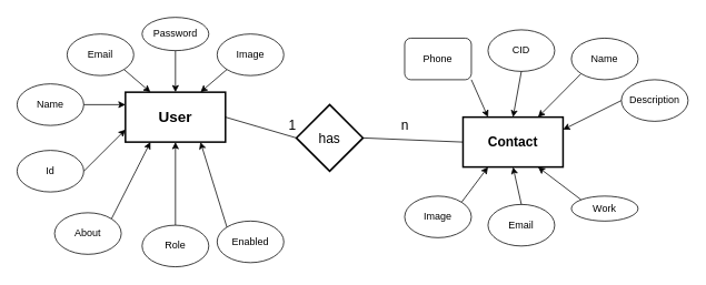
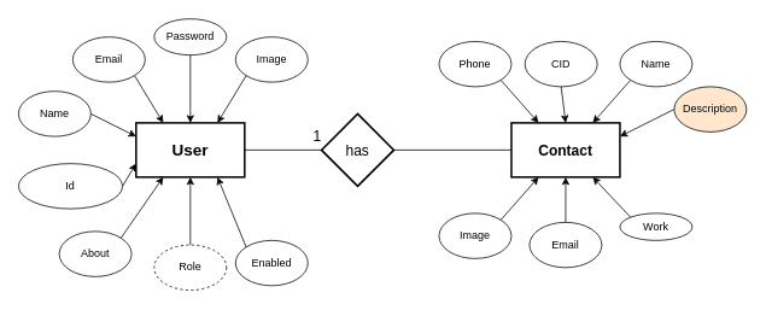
  <mxCell id="0" />
  <mxCell id="1" parent="0" />
- <mxCell id="2" value="&lt;b&gt;&lt;font style=&quot;font-size: 18px;&quot;&gt;User&lt;/font&gt;&lt;/b&gt;" style="rounded=0;whiteSpace=wrap;html=1;strokeWidth=2;" vertex="1" parent="1"><mxGeometry x="150" y="110" width="120" height="60" as="geometry" /></mxCell>
- <mxCell id="3" value="&lt;b&gt;&lt;font style=&quot;font-size: 16px;&quot;&gt;Contact&lt;/font&gt;&lt;/b&gt;" style="rounded=0;whiteSpace=wrap;html=1;strokeWidth=2;" vertex="1" parent="1"><mxGeometry x="555" y="140" width="120" height="60" as="geometry" /></mxCell>
+ <mxCell id="2" value="&lt;b&gt;&lt;font style=&quot;font-size: 18px;&quot;&gt;User&lt;/font&gt;&lt;/b&gt;" style="rounded=0;whiteSpace=wrap;html=1;strokeWidth=2;" vertex="1" parent="1"><mxGeometry x="150" y="135" width="120" height="60" as="geometry" /></mxCell>
+ <mxCell id="3" value="&lt;b&gt;&lt;font style=&quot;font-size: 16px;&quot;&gt;Contact&lt;/font&gt;&lt;/b&gt;" style="rounded=0;whiteSpace=wrap;html=1;strokeWidth=2;" vertex="1" parent="1"><mxGeometry x="565" y="135" width="120" height="60" as="geometry" /></mxCell>
  <mxCell id="4" value="Email" style="ellipse;whiteSpace=wrap;html=1;" vertex="1" parent="1"><mxGeometry x="80" y="40" width="80" height="50" as="geometry" /></mxCell>
- <mxCell id="5" value="Id" style="ellipse;whiteSpace=wrap;html=1;" vertex="1" parent="1"><mxGeometry x="20" y="180" width="80" height="50" as="geometry" /></mxCell>
+ <mxCell id="5" value="Id" style="ellipse;whiteSpace=wrap;html=1;" vertex="1" parent="1"><mxGeometry x="20" y="180" width="115" height="50" as="geometry" /></mxCell>
  <mxCell id="6" value="Name" style="ellipse;whiteSpace=wrap;html=1;" vertex="1" parent="1"><mxGeometry x="20" y="100" width="80" height="50" as="geometry" /></mxCell>
  <mxCell id="7" value="Password" style="ellipse;whiteSpace=wrap;html=1;" vertex="1" parent="1"><mxGeometry x="170" y="20" width="80" height="40" as="geometry" /></mxCell>
  <mxCell id="8" value="Image" style="ellipse;whiteSpace=wrap;html=1;" vertex="1" parent="1"><mxGeometry x="260" y="40" width="80" height="50" as="geometry" /></mxCell>
  <mxCell id="9" value="About" style="ellipse;whiteSpace=wrap;html=1;" vertex="1" parent="1"><mxGeometry x="65" y="255" width="80" height="50" as="geometry" /></mxCell>
  <mxCell id="10" value="Enabled" style="ellipse;whiteSpace=wrap;html=1;" vertex="1" parent="1"><mxGeometry x="260" y="265" width="80" height="50" as="geometry" /></mxCell>
- <mxCell id="11" value="Role" style="ellipse;whiteSpace=wrap;html=1;" vertex="1" parent="1"><mxGeometry x="170" y="270" width="80" height="50" as="geometry" /></mxCell>
+ <mxCell id="11" value="Role" style="ellipse;whiteSpace=wrap;html=1;dashed=1;" vertex="1" parent="1"><mxGeometry x="170" y="270" width="80" height="50" as="geometry" /></mxCell>
  <mxCell id="12" value="" style="endArrow=classic;html=1;rounded=0;fontSize=17;exitX=1;exitY=0.5;exitDx=0;exitDy=0;entryX=0;entryY=0.75;entryDx=0;entryDy=0;" edge="1" parent="1" source="5" target="2"><mxGeometry width="50" height="50" relative="1" as="geometry"><mxPoint x="80" y="170" as="sourcePoint" /><mxPoint x="130" y="120" as="targetPoint" /></mxGeometry></mxCell>
  <mxCell id="13" value="" style="endArrow=classic;html=1;rounded=0;fontSize=17;exitX=1;exitY=0.5;exitDx=0;exitDy=0;entryX=0;entryY=0.25;entryDx=0;entryDy=0;" edge="1" parent="1" source="6" target="2"><mxGeometry width="50" height="50" relative="1" as="geometry"><mxPoint x="140" y="104.5" as="sourcePoint" /><mxPoint x="220" y="104.5" as="targetPoint" /></mxGeometry></mxCell>
  <mxCell id="14" value="" style="endArrow=classic;html=1;rounded=0;fontSize=17;exitX=1;exitY=1;exitDx=0;exitDy=0;entryX=0.25;entryY=0;entryDx=0;entryDy=0;" edge="1" parent="1" source="4" target="2"><mxGeometry width="50" height="50" relative="1" as="geometry"><mxPoint x="118.284" y="132.678" as="sourcePoint" /><mxPoint x="180" y="130" as="targetPoint" /></mxGeometry></mxCell>
  <mxCell id="15" value="" style="endArrow=classic;html=1;rounded=0;fontSize=17;exitX=0.5;exitY=1;exitDx=0;exitDy=0;entryX=0.5;entryY=0;entryDx=0;entryDy=0;" edge="1" parent="1" source="7" target="2"><mxGeometry width="50" height="50" relative="1" as="geometry"><mxPoint x="80" y="175" as="sourcePoint" /><mxPoint x="160" y="175" as="targetPoint" /></mxGeometry></mxCell>
  <mxCell id="16" value="" style="endArrow=classic;html=1;rounded=0;fontSize=17;exitX=0;exitY=1;exitDx=0;exitDy=0;entryX=0.75;entryY=0;entryDx=0;entryDy=0;" edge="1" parent="1" source="8" target="2"><mxGeometry width="50" height="50" relative="1" as="geometry"><mxPoint x="90" y="185" as="sourcePoint" /><mxPoint x="170" y="185" as="targetPoint" /></mxGeometry></mxCell>
  <mxCell id="17" value="" style="endArrow=classic;html=1;rounded=0;fontSize=17;exitX=1;exitY=0;exitDx=0;exitDy=0;entryX=0.25;entryY=1;entryDx=0;entryDy=0;" edge="1" parent="1" source="9" target="2"><mxGeometry width="50" height="50" relative="1" as="geometry"><mxPoint x="100" y="195" as="sourcePoint" /><mxPoint x="180" y="195" as="targetPoint" /></mxGeometry></mxCell>
  <mxCell id="18" value="" style="endArrow=classic;html=1;rounded=0;fontSize=17;exitX=0.5;exitY=0;exitDx=0;exitDy=0;entryX=0.5;entryY=1;entryDx=0;entryDy=0;" edge="1" parent="1" source="11" target="2"><mxGeometry width="50" height="50" relative="1" as="geometry"><mxPoint x="110" y="205" as="sourcePoint" /><mxPoint x="190" y="205" as="targetPoint" /></mxGeometry></mxCell>
  <mxCell id="19" value="" style="endArrow=classic;html=1;rounded=0;fontSize=17;exitX=0;exitY=0;exitDx=0;exitDy=0;entryX=0.75;entryY=1;entryDx=0;entryDy=0;" edge="1" parent="1" source="10" target="2"><mxGeometry width="50" height="50" relative="1" as="geometry"><mxPoint x="120" y="215" as="sourcePoint" /><mxPoint x="200" y="215" as="targetPoint" /></mxGeometry></mxCell>
- <mxCell id="20" value="CID" style="ellipse;whiteSpace=wrap;html=1;" vertex="1" parent="1"><mxGeometry x="585" y="35" width="80" height="50" as="geometry" /></mxCell>
+ <mxCell id="20" value="CID" style="ellipse;whiteSpace=wrap;html=1;" vertex="1" parent="1"><mxGeometry x="580" y="45" width="80" height="50" as="geometry" /></mxCell>
  <mxCell id="21" value="Email" style="ellipse;whiteSpace=wrap;html=1;" vertex="1" parent="1"><mxGeometry x="585" y="245" width="80" height="50" as="geometry" /></mxCell>
- <mxCell id="22" value="Description" style="ellipse;whiteSpace=wrap;html=1;" vertex="1" parent="1"><mxGeometry x="745" y="95" width="80" height="50" as="geometry" /></mxCell>
+ <mxCell id="22" value="Description" style="ellipse;whiteSpace=wrap;html=1;fillColor=#ffe6cc;" vertex="1" parent="1"><mxGeometry x="745" y="95" width="80" height="50" as="geometry" /></mxCell>
  <mxCell id="23" value="Name" style="ellipse;whiteSpace=wrap;html=1;" vertex="1" parent="1"><mxGeometry x="685" y="45" width="80" height="50" as="geometry" /></mxCell>
  <mxCell id="24" value="Work" style="ellipse;whiteSpace=wrap;html=1;" vertex="1" parent="1"><mxGeometry x="685" y="235" width="80" height="30" as="geometry" /></mxCell>
  <mxCell id="25" value="Image" style="ellipse;whiteSpace=wrap;html=1;" vertex="1" parent="1"><mxGeometry x="485" y="235" width="80" height="50" as="geometry" /></mxCell>
- <mxCell id="26" value="Phone" style="whiteSpace=wrap;html=1;rounded=1;" vertex="1" parent="1"><mxGeometry x="485" y="45" width="80" height="50" as="geometry" /></mxCell>
+ <mxCell id="26" value="Phone" style="ellipse;whiteSpace=wrap;html=1;" vertex="1" parent="1"><mxGeometry x="485" y="45" width="80" height="50" as="geometry" /></mxCell>
  <mxCell id="27" value="" style="endArrow=classic;html=1;rounded=0;fontSize=16;exitX=1;exitY=0;exitDx=0;exitDy=0;entryX=0.25;entryY=1;entryDx=0;entryDy=0;" edge="1" parent="1" source="25" target="3"><mxGeometry width="50" height="50" relative="1" as="geometry"><mxPoint x="585" y="215" as="sourcePoint" /><mxPoint x="635" y="165" as="targetPoint" /></mxGeometry></mxCell>
  <mxCell id="28" value="" style="endArrow=classic;html=1;rounded=0;fontSize=16;exitX=0.5;exitY=0;exitDx=0;exitDy=0;entryX=0.5;entryY=1;entryDx=0;entryDy=0;" edge="1" parent="1" source="21" target="3"><mxGeometry width="50" height="50" relative="1" as="geometry"><mxPoint x="563.284" y="252.322" as="sourcePoint" /><mxPoint x="605" y="205" as="targetPoint" /></mxGeometry></mxCell>
  <mxCell id="29" value="" style="endArrow=classic;html=1;rounded=0;fontSize=16;exitX=0;exitY=0;exitDx=0;exitDy=0;entryX=0.75;entryY=1;entryDx=0;entryDy=0;" edge="1" parent="1" source="24" target="3"><mxGeometry width="50" height="50" relative="1" as="geometry"><mxPoint x="573.284" y="262.322" as="sourcePoint" /><mxPoint x="615" y="215" as="targetPoint" /></mxGeometry></mxCell>
  <mxCell id="30" value="" style="endArrow=classic;html=1;rounded=0;fontSize=16;exitX=0;exitY=0.5;exitDx=0;exitDy=0;entryX=1;entryY=0.25;entryDx=0;entryDy=0;" edge="1" parent="1" source="22" target="3"><mxGeometry width="50" height="50" relative="1" as="geometry"><mxPoint x="726.716" y="162.322" as="sourcePoint" /><mxPoint x="685" y="115" as="targetPoint" /></mxGeometry></mxCell>
  <mxCell id="31" value="" style="endArrow=classic;html=1;rounded=0;fontSize=16;exitX=0;exitY=1;exitDx=0;exitDy=0;entryX=0.75;entryY=0;entryDx=0;entryDy=0;" edge="1" parent="1" source="23" target="3"><mxGeometry width="50" height="50" relative="1" as="geometry"><mxPoint x="725" y="100" as="sourcePoint" /><mxPoint x="665" y="130" as="targetPoint" /></mxGeometry></mxCell>
  <mxCell id="32" value="" style="endArrow=classic;html=1;rounded=0;fontSize=16;exitX=0.5;exitY=1;exitDx=0;exitDy=0;entryX=0.5;entryY=0;entryDx=0;entryDy=0;" edge="1" parent="1" source="20" target="3"><mxGeometry width="50" height="50" relative="1" as="geometry"><mxPoint x="605" y="145" as="sourcePoint" /><mxPoint x="605" y="95" as="targetPoint" /></mxGeometry></mxCell>
  <mxCell id="33" value="" style="endArrow=classic;html=1;rounded=0;fontSize=16;exitX=1;exitY=1;exitDx=0;exitDy=0;entryX=0.25;entryY=0;entryDx=0;entryDy=0;" edge="1" parent="1" source="26" target="3"><mxGeometry width="50" height="50" relative="1" as="geometry"><mxPoint x="584.67" y="85" as="sourcePoint" /><mxPoint x="584.67" y="135" as="targetPoint" /></mxGeometry></mxCell>
  <mxCell id="34" value="has" style="rhombus;whiteSpace=wrap;html=1;fontSize=16;strokeWidth=2;" vertex="1" parent="1"><mxGeometry x="355" y="125" width="80" height="80" as="geometry" /></mxCell>
  <mxCell id="35" value="" style="endArrow=none;html=1;rounded=0;fontSize=16;exitX=1;exitY=0.5;exitDx=0;exitDy=0;entryX=0;entryY=0.5;entryDx=0;entryDy=0;" edge="1" parent="1" source="2" target="34"><mxGeometry width="50" height="50" relative="1" as="geometry"><mxPoint x="650" y="150" as="sourcePoint" /><mxPoint x="430" y="165" as="targetPoint" /></mxGeometry></mxCell>
  <mxCell id="36" value="" style="endArrow=none;html=1;rounded=0;fontSize=16;exitX=1;exitY=0.5;exitDx=0;exitDy=0;entryX=0;entryY=0.5;entryDx=0;entryDy=0;" edge="1" parent="1" source="34" target="3"><mxGeometry width="50" height="50" relative="1" as="geometry"><mxPoint x="515" y="180" as="sourcePoint" /><mxPoint x="680" y="180" as="targetPoint" /></mxGeometry></mxCell>
  <mxCell id="37" value="1" style="text;html=1;align=center;verticalAlign=middle;resizable=0;points=[];autosize=1;strokeColor=none;fillColor=none;fontSize=16;" vertex="1" parent="1"><mxGeometry x="340" y="140" width="20" height="20" as="geometry" /></mxCell>
- <mxCell id="38" value="n" style="text;html=1;align=center;verticalAlign=middle;resizable=0;points=[];autosize=1;strokeColor=none;fillColor=none;fontSize=16;" vertex="1" parent="1"><mxGeometry x="475" y="140" width="20" height="20" as="geometry" /></mxCell>
